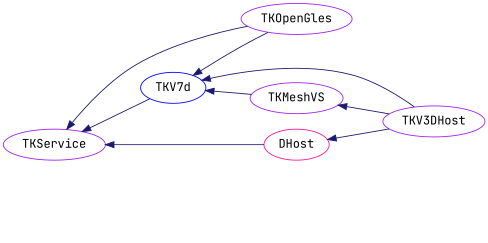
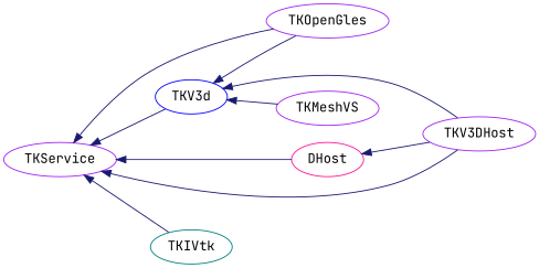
  digraph {
    fontname="JetBrains Mono"
    rankdir=LR
    node [color=purple fontname="JetBrains Mono"]
    edge [color=midnightblue dir=back fontname="JetBrains Mono" style=solid]
-   TKV3d [color=blue label=TKV7d]
+   TKV3d [color=blue]
    TKService
    n3 [color=deeppink label=DHost]
    TKOpenGles
    n5 [label=TKV3DHost]
+   TKIVtk [color=teal]
    TKMeshVS
    TKV3d -> TKOpenGles
    TKV3d -> n5
    TKV3d -> TKMeshVS
    TKService -> TKV3d
    TKService -> n3
    TKService -> TKOpenGles
-   TKMeshVS -> n5
+   TKService -> n5
+   TKService -> TKIVtk
    n3 -> n5
  }
